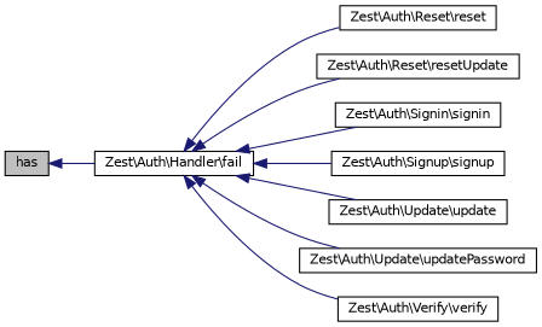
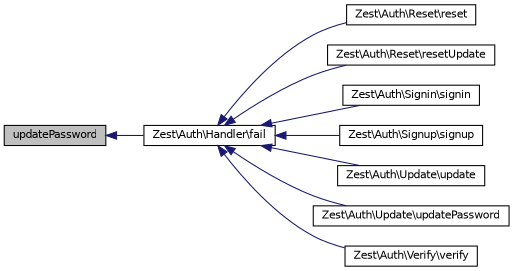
  digraph {
    rankdir=LR
    node [color=black fillcolor=white fontname=Helvetica fontsize=10 shape=record style=filled]
    edge [color=midnightblue dir=back fontname=Helvetica fontsize=10 labelfontname=Helvetica labelfontsize=10 style=solid]
-   n1 [fillcolor=grey75 fontcolor=black height=0.2 label=has width=0.4]
+   n1 [fillcolor=grey75 fontcolor=black height=0.2 label=updatePassword width=0.4]
    n2 [height=0.2 label="Zest\\Auth\\Handler\\fail" width=0.4]
    n3 [height=0.2 label="Zest\\Auth\\Reset\\reset" width=0.4]
    n4 [height=0.2 label="Zest\\Auth\\Reset\\resetUpdate" width=0.4]
    n5 [height=0.2 label="Zest\\Auth\\Signin\\signin" width=0.4]
    n6 [height=0.2 label="Zest\\Auth\\Signup\\signup" width=0.4]
    n7 [height=0.2 label="Zest\\Auth\\Update\\update" width=0.4]
    n8 [height=0.2 label="Zest\\Auth\\Update\\updatePassword" width=0.4]
    n9 [height=0.2 label="Zest\\Auth\\Verify\\verify" width=0.4]
    n1 -> n2
    n2 -> n3
    n2 -> n4
    n2 -> n5
    n2 -> n6
    n2 -> n7
    n2 -> n8
    n2 -> n9
  }
